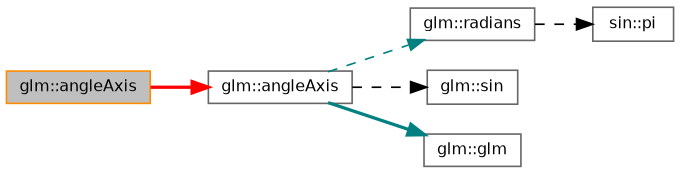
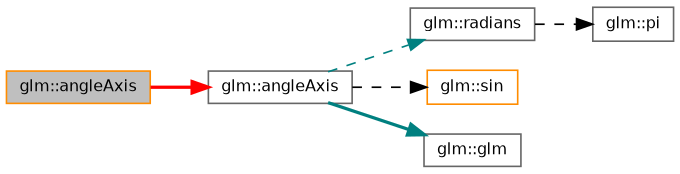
  digraph {
    rankdir=LR
    node [color=gray40 fillcolor=white fontname=Helvetica fontsize=10 shape=record style=filled]
    edge [color=teal fontname=Helvetica fontsize=10 labelfontname=Helvetica labelfontsize=10 style=dashed]
    n1 [color=darkorange fillcolor=grey75 fontcolor=black height=0.2 label="glm::angleAxis" width=0.4]
    n2 [height=0.2 label="glm::angleAxis" width=0.4]
    n3 [height=0.2 label="glm::radians" width=0.4]
-   n4 [height=0.2 label="glm::sin" width=0.4]
+   n4 [color=darkorange height=0.2 label="glm::sin" width=0.4]
    n5 [height=0.2 label="glm::glm" width=0.4]
-   n6 [height=0.2 label="sin::pi" width=0.4]
+   n6 [height=0.2 label="glm::pi" width=0.4]
    n1 -> n2 [color=red style=bold]
    n2 -> n3
    n2 -> n4 [color=black]
    n2 -> n5 [style=bold]
    n3 -> n6 [color=black]
  }
